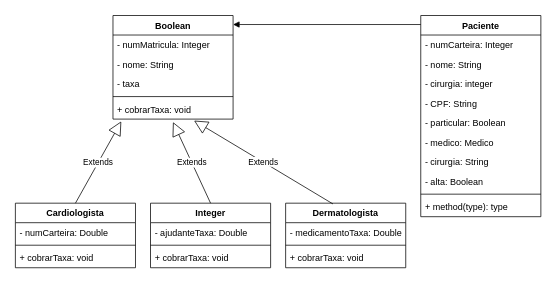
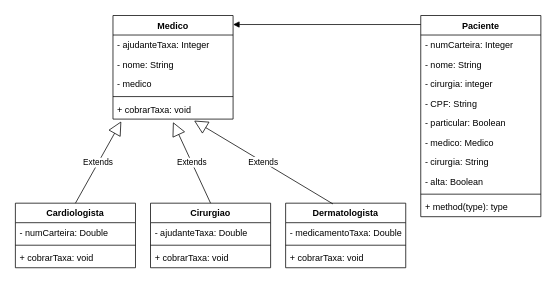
  <mxCell id="0" />
  <mxCell id="1" parent="0" />
  <mxCell id="2" value="Paciente" style="swimlane;fontStyle=1;align=center;verticalAlign=top;childLayout=stackLayout;horizontal=1;startSize=26;horizontalStack=0;resizeParent=1;resizeParentMax=0;resizeLast=0;collapsible=1;marginBottom=0;" vertex="1" parent="1"><mxGeometry x="560" y="20" width="160" height="268" as="geometry" /></mxCell>
  <mxCell id="3" value="- numCarteira: Integer" style="text;strokeColor=none;fillColor=none;align=left;verticalAlign=top;spacingLeft=4;spacingRight=4;overflow=hidden;rotatable=0;points=[[0,0.5],[1,0.5]];portConstraint=eastwest;" vertex="1" parent="2"><mxGeometry y="26" width="160" height="26" as="geometry" /></mxCell>
  <mxCell id="4" value="- nome: String" style="text;strokeColor=none;fillColor=none;align=left;verticalAlign=top;spacingLeft=4;spacingRight=4;overflow=hidden;rotatable=0;points=[[0,0.5],[1,0.5]];portConstraint=eastwest;" vertex="1" parent="2"><mxGeometry y="52" width="160" height="26" as="geometry" /></mxCell>
  <mxCell id="5" value="- cirurgia: integer" style="text;strokeColor=none;fillColor=none;align=left;verticalAlign=top;spacingLeft=4;spacingRight=4;overflow=hidden;rotatable=0;points=[[0,0.5],[1,0.5]];portConstraint=eastwest;" vertex="1" parent="2"><mxGeometry y="78" width="160" height="26" as="geometry" /></mxCell>
  <mxCell id="6" value="- CPF: String" style="text;strokeColor=none;fillColor=none;align=left;verticalAlign=top;spacingLeft=4;spacingRight=4;overflow=hidden;rotatable=0;points=[[0,0.5],[1,0.5]];portConstraint=eastwest;" vertex="1" parent="2"><mxGeometry y="104" width="160" height="26" as="geometry" /></mxCell>
  <mxCell id="7" value="- particular: Boolean" style="text;strokeColor=none;fillColor=none;align=left;verticalAlign=top;spacingLeft=4;spacingRight=4;overflow=hidden;rotatable=0;points=[[0,0.5],[1,0.5]];portConstraint=eastwest;" vertex="1" parent="2"><mxGeometry y="130" width="160" height="26" as="geometry" /></mxCell>
  <mxCell id="8" value="- medico: Medico" style="text;strokeColor=none;fillColor=none;align=left;verticalAlign=top;spacingLeft=4;spacingRight=4;overflow=hidden;rotatable=0;points=[[0,0.5],[1,0.5]];portConstraint=eastwest;" vertex="1" parent="2"><mxGeometry y="156" width="160" height="26" as="geometry" /></mxCell>
  <mxCell id="9" value="- cirurgia: String" style="text;strokeColor=none;fillColor=none;align=left;verticalAlign=top;spacingLeft=4;spacingRight=4;overflow=hidden;rotatable=0;points=[[0,0.5],[1,0.5]];portConstraint=eastwest;" vertex="1" parent="2"><mxGeometry y="182" width="160" height="26" as="geometry" /></mxCell>
  <mxCell id="10" value="- alta: Boolean" style="text;strokeColor=none;fillColor=none;align=left;verticalAlign=top;spacingLeft=4;spacingRight=4;overflow=hidden;rotatable=0;points=[[0,0.5],[1,0.5]];portConstraint=eastwest;" vertex="1" parent="2"><mxGeometry y="208" width="160" height="26" as="geometry" /></mxCell>
  <mxCell id="11" value="" style="line;strokeWidth=1;fillColor=none;align=left;verticalAlign=middle;spacingTop=-1;spacingLeft=3;spacingRight=3;rotatable=0;labelPosition=right;points=[];portConstraint=eastwest;" vertex="1" parent="2"><mxGeometry y="234" width="160" height="8" as="geometry" /></mxCell>
  <mxCell id="12" value="+ method(type): type" style="text;strokeColor=none;fillColor=none;align=left;verticalAlign=top;spacingLeft=4;spacingRight=4;overflow=hidden;rotatable=0;points=[[0,0.5],[1,0.5]];portConstraint=eastwest;" vertex="1" parent="2"><mxGeometry y="242" width="160" height="26" as="geometry" /></mxCell>
- <mxCell id="13" value="Boolean" style="swimlane;fontStyle=1;align=center;verticalAlign=top;childLayout=stackLayout;horizontal=1;startSize=26;horizontalStack=0;resizeParent=1;resizeParentMax=0;resizeLast=0;collapsible=1;marginBottom=0;" vertex="1" parent="1"><mxGeometry x="150" y="20" width="160" height="138" as="geometry" /></mxCell>
- <mxCell id="14" value="- numMatricula: Integer" style="text;strokeColor=none;fillColor=none;align=left;verticalAlign=top;spacingLeft=4;spacingRight=4;overflow=hidden;rotatable=0;points=[[0,0.5],[1,0.5]];portConstraint=eastwest;" vertex="1" parent="13"><mxGeometry y="26" width="160" height="26" as="geometry" /></mxCell>
+ <mxCell id="13" value="Medico" style="swimlane;fontStyle=1;align=center;verticalAlign=top;childLayout=stackLayout;horizontal=1;startSize=26;horizontalStack=0;resizeParent=1;resizeParentMax=0;resizeLast=0;collapsible=1;marginBottom=0;" vertex="1" parent="1"><mxGeometry x="150" y="20" width="160" height="138" as="geometry" /></mxCell>
+ <mxCell id="14" value="- ajudanteTaxa: Integer" style="text;strokeColor=none;fillColor=none;align=left;verticalAlign=top;spacingLeft=4;spacingRight=4;overflow=hidden;rotatable=0;points=[[0,0.5],[1,0.5]];portConstraint=eastwest;" vertex="1" parent="13"><mxGeometry y="26" width="160" height="26" as="geometry" /></mxCell>
  <mxCell id="15" value="- nome: String" style="text;strokeColor=none;fillColor=none;align=left;verticalAlign=top;spacingLeft=4;spacingRight=4;overflow=hidden;rotatable=0;points=[[0,0.5],[1,0.5]];portConstraint=eastwest;" vertex="1" parent="13"><mxGeometry y="52" width="160" height="26" as="geometry" /></mxCell>
- <mxCell id="16" value="- taxa" style="text;strokeColor=none;fillColor=none;align=left;verticalAlign=top;spacingLeft=4;spacingRight=4;overflow=hidden;rotatable=0;points=[[0,0.5],[1,0.5]];portConstraint=eastwest;" vertex="1" parent="13"><mxGeometry y="78" width="160" height="26" as="geometry" /></mxCell>
+ <mxCell id="16" value="- medico" style="text;strokeColor=none;fillColor=none;align=left;verticalAlign=top;spacingLeft=4;spacingRight=4;overflow=hidden;rotatable=0;points=[[0,0.5],[1,0.5]];portConstraint=eastwest;" vertex="1" parent="13"><mxGeometry y="78" width="160" height="26" as="geometry" /></mxCell>
  <mxCell id="17" value="" style="line;strokeWidth=1;fillColor=none;align=left;verticalAlign=middle;spacingTop=-1;spacingLeft=3;spacingRight=3;rotatable=0;labelPosition=right;points=[];portConstraint=eastwest;" vertex="1" parent="13"><mxGeometry y="104" width="160" height="8" as="geometry" /></mxCell>
  <mxCell id="18" value="+ cobrarTaxa: void" style="text;strokeColor=none;fillColor=none;align=left;verticalAlign=top;spacingLeft=4;spacingRight=4;overflow=hidden;rotatable=0;points=[[0,0.5],[1,0.5]];portConstraint=eastwest;" vertex="1" parent="13"><mxGeometry y="112" width="160" height="26" as="geometry" /></mxCell>
  <mxCell id="19" value="Cardiologista" style="swimlane;fontStyle=1;align=center;verticalAlign=top;childLayout=stackLayout;horizontal=1;startSize=26;horizontalStack=0;resizeParent=1;resizeParentMax=0;resizeLast=0;collapsible=1;marginBottom=0;" vertex="1" parent="1"><mxGeometry x="20" y="270" width="160" height="86" as="geometry" /></mxCell>
  <mxCell id="20" value="- numCarteira: Double" style="text;strokeColor=none;fillColor=none;align=left;verticalAlign=top;spacingLeft=4;spacingRight=4;overflow=hidden;rotatable=0;points=[[0,0.5],[1,0.5]];portConstraint=eastwest;" vertex="1" parent="19"><mxGeometry y="26" width="160" height="26" as="geometry" /></mxCell>
  <mxCell id="21" value="" style="line;strokeWidth=1;fillColor=none;align=left;verticalAlign=middle;spacingTop=-1;spacingLeft=3;spacingRight=3;rotatable=0;labelPosition=right;points=[];portConstraint=eastwest;" vertex="1" parent="19"><mxGeometry y="52" width="160" height="8" as="geometry" /></mxCell>
  <mxCell id="22" value="+ cobrarTaxa: void" style="text;strokeColor=none;fillColor=none;align=left;verticalAlign=top;spacingLeft=4;spacingRight=4;overflow=hidden;rotatable=0;points=[[0,0.5],[1,0.5]];portConstraint=eastwest;" vertex="1" parent="19"><mxGeometry y="60" width="160" height="26" as="geometry" /></mxCell>
  <mxCell id="23" value="Extends" style="endArrow=block;endSize=16;endFill=0;html=1;rounded=0;entryX=0.069;entryY=1.115;entryDx=0;entryDy=0;entryPerimeter=0;exitX=0.5;exitY=0;exitDx=0;exitDy=0;" edge="1" parent="1" source="19" target="18"><mxGeometry width="160" relative="1" as="geometry"><mxPoint x="310" y="320" as="sourcePoint" /><mxPoint x="470" y="320" as="targetPoint" /></mxGeometry></mxCell>
- <mxCell id="24" value="Integer" style="swimlane;fontStyle=1;align=center;verticalAlign=top;childLayout=stackLayout;horizontal=1;startSize=26;horizontalStack=0;resizeParent=1;resizeParentMax=0;resizeLast=0;collapsible=1;marginBottom=0;" vertex="1" parent="1"><mxGeometry x="200" y="270" width="160" height="86" as="geometry" /></mxCell>
+ <mxCell id="24" value="Cirurgiao" style="swimlane;fontStyle=1;align=center;verticalAlign=top;childLayout=stackLayout;horizontal=1;startSize=26;horizontalStack=0;resizeParent=1;resizeParentMax=0;resizeLast=0;collapsible=1;marginBottom=0;" vertex="1" parent="1"><mxGeometry x="200" y="270" width="160" height="86" as="geometry" /></mxCell>
  <mxCell id="25" value="- ajudanteTaxa: Double" style="text;strokeColor=none;fillColor=none;align=left;verticalAlign=top;spacingLeft=4;spacingRight=4;overflow=hidden;rotatable=0;points=[[0,0.5],[1,0.5]];portConstraint=eastwest;" vertex="1" parent="24"><mxGeometry y="26" width="160" height="26" as="geometry" /></mxCell>
  <mxCell id="26" value="" style="line;strokeWidth=1;fillColor=none;align=left;verticalAlign=middle;spacingTop=-1;spacingLeft=3;spacingRight=3;rotatable=0;labelPosition=right;points=[];portConstraint=eastwest;" vertex="1" parent="24"><mxGeometry y="52" width="160" height="8" as="geometry" /></mxCell>
  <mxCell id="27" value="+ cobrarTaxa: void" style="text;strokeColor=none;fillColor=none;align=left;verticalAlign=top;spacingLeft=4;spacingRight=4;overflow=hidden;rotatable=0;points=[[0,0.5],[1,0.5]];portConstraint=eastwest;" vertex="1" parent="24"><mxGeometry y="60" width="160" height="26" as="geometry" /></mxCell>
  <mxCell id="28" value="Extends" style="endArrow=block;endSize=16;endFill=0;html=1;rounded=0;entryX=0.5;entryY=1.154;entryDx=0;entryDy=0;entryPerimeter=0;exitX=0.5;exitY=0;exitDx=0;exitDy=0;" edge="1" parent="1" source="24" target="18"><mxGeometry width="160" relative="1" as="geometry"><mxPoint x="472.96" y="380" as="sourcePoint" /><mxPoint x="564" y="298" as="targetPoint" /></mxGeometry></mxCell>
  <mxCell id="29" value="Dermatologista" style="swimlane;fontStyle=1;align=center;verticalAlign=top;childLayout=stackLayout;horizontal=1;startSize=26;horizontalStack=0;resizeParent=1;resizeParentMax=0;resizeLast=0;collapsible=1;marginBottom=0;" vertex="1" parent="1"><mxGeometry x="380" y="270" width="160" height="86" as="geometry" /></mxCell>
  <mxCell id="30" value="- medicamentoTaxa: Double" style="text;strokeColor=none;fillColor=none;align=left;verticalAlign=top;spacingLeft=4;spacingRight=4;overflow=hidden;rotatable=0;points=[[0,0.5],[1,0.5]];portConstraint=eastwest;" vertex="1" parent="29"><mxGeometry y="26" width="160" height="26" as="geometry" /></mxCell>
  <mxCell id="31" value="" style="line;strokeWidth=1;fillColor=none;align=left;verticalAlign=middle;spacingTop=-1;spacingLeft=3;spacingRight=3;rotatable=0;labelPosition=right;points=[];portConstraint=eastwest;" vertex="1" parent="29"><mxGeometry y="52" width="160" height="8" as="geometry" /></mxCell>
  <mxCell id="32" value="+ cobrarTaxa: void" style="text;strokeColor=none;fillColor=none;align=left;verticalAlign=top;spacingLeft=4;spacingRight=4;overflow=hidden;rotatable=0;points=[[0,0.5],[1,0.5]];portConstraint=eastwest;" vertex="1" parent="29"><mxGeometry y="60" width="160" height="26" as="geometry" /></mxCell>
  <mxCell id="33" value="Extends" style="endArrow=block;endSize=16;endFill=0;html=1;rounded=0;entryX=0.675;entryY=1.077;entryDx=0;entryDy=0;entryPerimeter=0;exitX=0.394;exitY=0.012;exitDx=0;exitDy=0;exitPerimeter=0;" edge="1" parent="1" source="29" target="18"><mxGeometry width="160" relative="1" as="geometry"><mxPoint x="596" y="390" as="sourcePoint" /><mxPoint x="580" y="302.004" as="targetPoint" /></mxGeometry></mxCell>
  <mxCell id="34" value="" style="html=1;verticalAlign=bottom;endArrow=block;rounded=0;entryX=1;entryY=0.087;entryDx=0;entryDy=0;entryPerimeter=0;" edge="1" parent="1" target="13"><mxGeometry width="80" relative="1" as="geometry"><mxPoint x="560" y="32" as="sourcePoint" /><mxPoint x="630" y="228.5" as="targetPoint" /></mxGeometry></mxCell>
